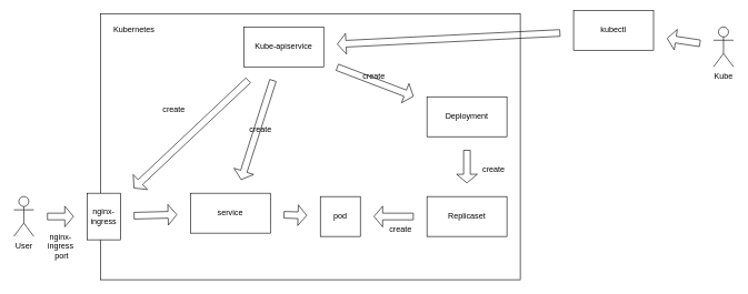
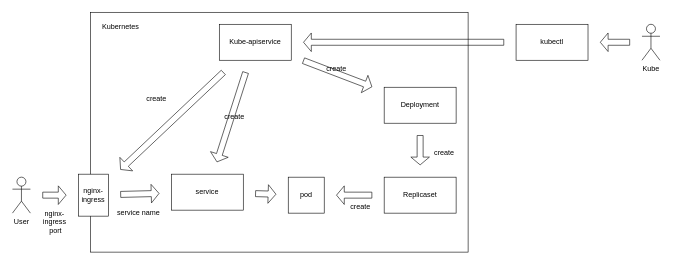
  <mxCell id="0" />
  <mxCell id="1" parent="0" />
  <mxCell id="2" value="" style="rounded=0;whiteSpace=wrap;html=1;" parent="1" vertex="1"><mxGeometry x="150" y="20" width="630" height="400" as="geometry" /></mxCell>
  <mxCell id="3" value="Kubernetes" style="text;html=1;align=center;verticalAlign=middle;resizable=0;points=[];autosize=1;strokeColor=none;fillColor=none;" parent="1" vertex="1"><mxGeometry x="160" y="30" width="80" height="30" as="geometry" /></mxCell>
  <mxCell id="4" style="edgeStyle=none;shape=flexArrow;html=1;strokeWidth=1;endSize=4;sourcePerimeterSpacing=20;targetPerimeterSpacing=20;" parent="1" source="5" target="7" edge="1"><mxGeometry relative="1" as="geometry" /></mxCell>
  <mxCell id="5" value="Kube" style="shape=umlActor;verticalLabelPosition=bottom;verticalAlign=top;html=1;outlineConnect=0;" parent="1" vertex="1"><mxGeometry x="1070" y="40" width="30" height="60" as="geometry" /></mxCell>
  <mxCell id="6" style="edgeStyle=none;shape=flexArrow;html=1;strokeWidth=1;endSize=4;sourcePerimeterSpacing=20;targetPerimeterSpacing=20;" parent="1" source="7" target="11" edge="1"><mxGeometry relative="1" as="geometry" /></mxCell>
- <mxCell id="7" value="kubectl" style="rounded=0;whiteSpace=wrap;html=1;" parent="1" vertex="1"><mxGeometry x="860" y="15" width="120" height="60" as="geometry" /></mxCell>
+ <mxCell id="7" value="kubectl" style="rounded=0;whiteSpace=wrap;html=1;" parent="1" vertex="1"><mxGeometry x="860" y="40" width="120" height="60" as="geometry" /></mxCell>
  <mxCell id="8" style="edgeStyle=none;shape=flexArrow;html=1;strokeWidth=1;endSize=4;sourcePerimeterSpacing=20;targetPerimeterSpacing=20;" parent="1" source="11" target="23" edge="1"><mxGeometry relative="1" as="geometry" /></mxCell>
  <mxCell id="9" style="edgeStyle=none;shape=flexArrow;html=1;strokeWidth=1;endSize=4;sourcePerimeterSpacing=20;targetPerimeterSpacing=20;" parent="1" source="11" target="13" edge="1"><mxGeometry relative="1" as="geometry" /></mxCell>
  <mxCell id="10" style="edgeStyle=none;shape=flexArrow;html=1;strokeWidth=1;endSize=4;sourcePerimeterSpacing=20;targetPerimeterSpacing=20;" parent="1" source="11" target="20" edge="1"><mxGeometry relative="1" as="geometry" /></mxCell>
  <mxCell id="11" value="Kube-apiservice" style="rounded=0;whiteSpace=wrap;html=1;" parent="1" vertex="1"><mxGeometry x="365" y="40" width="120" height="60" as="geometry" /></mxCell>
  <mxCell id="12" style="edgeStyle=none;shape=flexArrow;html=1;strokeWidth=1;endSize=4;sourcePerimeterSpacing=20;targetPerimeterSpacing=20;" parent="1" source="13" target="15" edge="1"><mxGeometry relative="1" as="geometry" /></mxCell>
  <mxCell id="13" value="Deployment" style="rounded=0;whiteSpace=wrap;html=1;" parent="1" vertex="1"><mxGeometry x="640" y="145" width="120" height="60" as="geometry" /></mxCell>
  <mxCell id="14" style="edgeStyle=none;shape=flexArrow;html=1;strokeWidth=1;endSize=4;sourcePerimeterSpacing=20;targetPerimeterSpacing=20;" parent="1" source="15" target="16" edge="1"><mxGeometry relative="1" as="geometry" /></mxCell>
  <mxCell id="15" value="Replicaset" style="rounded=0;whiteSpace=wrap;html=1;" parent="1" vertex="1"><mxGeometry x="640" y="295" width="120" height="60" as="geometry" /></mxCell>
  <mxCell id="16" value="pod" style="rounded=0;whiteSpace=wrap;html=1;" parent="1" vertex="1"><mxGeometry x="480" y="295" width="60" height="60" as="geometry" /></mxCell>
  <mxCell id="17" style="edgeStyle=none;shape=flexArrow;html=1;strokeWidth=1;endSize=4;sourcePerimeterSpacing=20;targetPerimeterSpacing=20;fillColor=none;labelBorderColor=none;" parent="1" source="18" target="23" edge="1"><mxGeometry relative="1" as="geometry" /></mxCell>
  <mxCell id="18" value="User" style="shape=umlActor;verticalLabelPosition=bottom;verticalAlign=top;html=1;outlineConnect=0;" parent="1" vertex="1"><mxGeometry x="20" y="295" width="30" height="60" as="geometry" /></mxCell>
  <mxCell id="19" style="edgeStyle=none;shape=flexArrow;html=1;strokeWidth=1;endSize=4;sourcePerimeterSpacing=20;targetPerimeterSpacing=20;" parent="1" source="20" target="16" edge="1"><mxGeometry relative="1" as="geometry" /></mxCell>
  <mxCell id="20" value="service" style="rounded=0;whiteSpace=wrap;html=1;" parent="1" vertex="1"><mxGeometry x="285" y="290" width="120" height="60" as="geometry" /></mxCell>
  <mxCell id="21" value="nginx-&lt;br&gt;ingress&lt;br&gt;&amp;nbsp;port" style="text;html=1;align=center;verticalAlign=middle;resizable=0;points=[];autosize=1;strokeColor=none;fillColor=none;" parent="1" vertex="1"><mxGeometry x="60" y="340" width="60" height="60" as="geometry" /></mxCell>
  <mxCell id="22" style="edgeStyle=none;shape=flexArrow;html=1;strokeWidth=1;endSize=4;sourcePerimeterSpacing=20;targetPerimeterSpacing=20;" parent="1" source="23" target="20" edge="1"><mxGeometry relative="1" as="geometry" /></mxCell>
  <mxCell id="23" value="nginx-ingress" style="rounded=0;whiteSpace=wrap;html=1;" parent="1" vertex="1"><mxGeometry x="130" y="290" width="50" height="70" as="geometry" /></mxCell>
  <mxCell id="24" value="create" style="text;html=1;align=center;verticalAlign=middle;resizable=0;points=[];autosize=1;strokeColor=none;fillColor=none;" parent="1" vertex="1"><mxGeometry x="230" y="150" width="60" height="30" as="geometry" /></mxCell>
  <mxCell id="25" value="create" style="text;html=1;align=center;verticalAlign=middle;resizable=0;points=[];autosize=1;strokeColor=none;fillColor=none;" parent="1" vertex="1"><mxGeometry x="360" y="180" width="60" height="30" as="geometry" /></mxCell>
  <mxCell id="26" value="create" style="text;html=1;align=center;verticalAlign=middle;resizable=0;points=[];autosize=1;strokeColor=none;fillColor=none;" parent="1" vertex="1"><mxGeometry x="530" y="100" width="60" height="30" as="geometry" /></mxCell>
  <mxCell id="27" value="create" style="text;html=1;align=center;verticalAlign=middle;resizable=0;points=[];autosize=1;strokeColor=none;fillColor=none;" parent="1" vertex="1"><mxGeometry x="710" y="240" width="60" height="30" as="geometry" /></mxCell>
  <mxCell id="28" value="create" style="text;html=1;align=center;verticalAlign=middle;resizable=0;points=[];autosize=1;strokeColor=none;fillColor=none;" parent="1" vertex="1"><mxGeometry x="570" y="330" width="60" height="30" as="geometry" /></mxCell>
+ <mxCell id="29" value="service name" style="text;html=1;align=center;verticalAlign=middle;resizable=0;points=[];autosize=1;strokeColor=none;fillColor=none;" parent="1" vertex="1"><mxGeometry x="185" y="340" width="90" height="30" as="geometry" /></mxCell>
